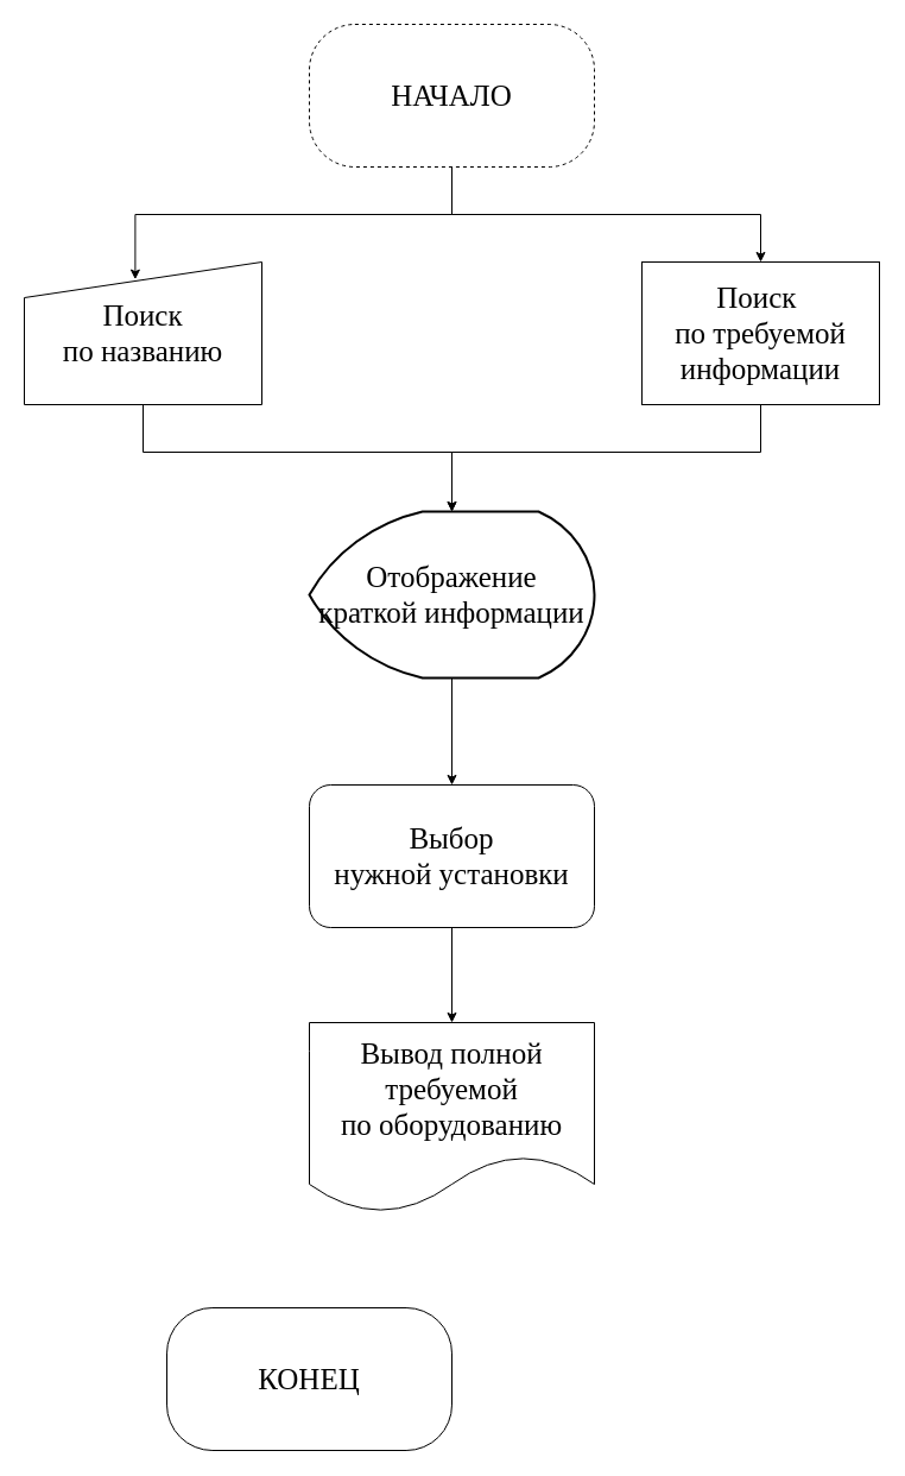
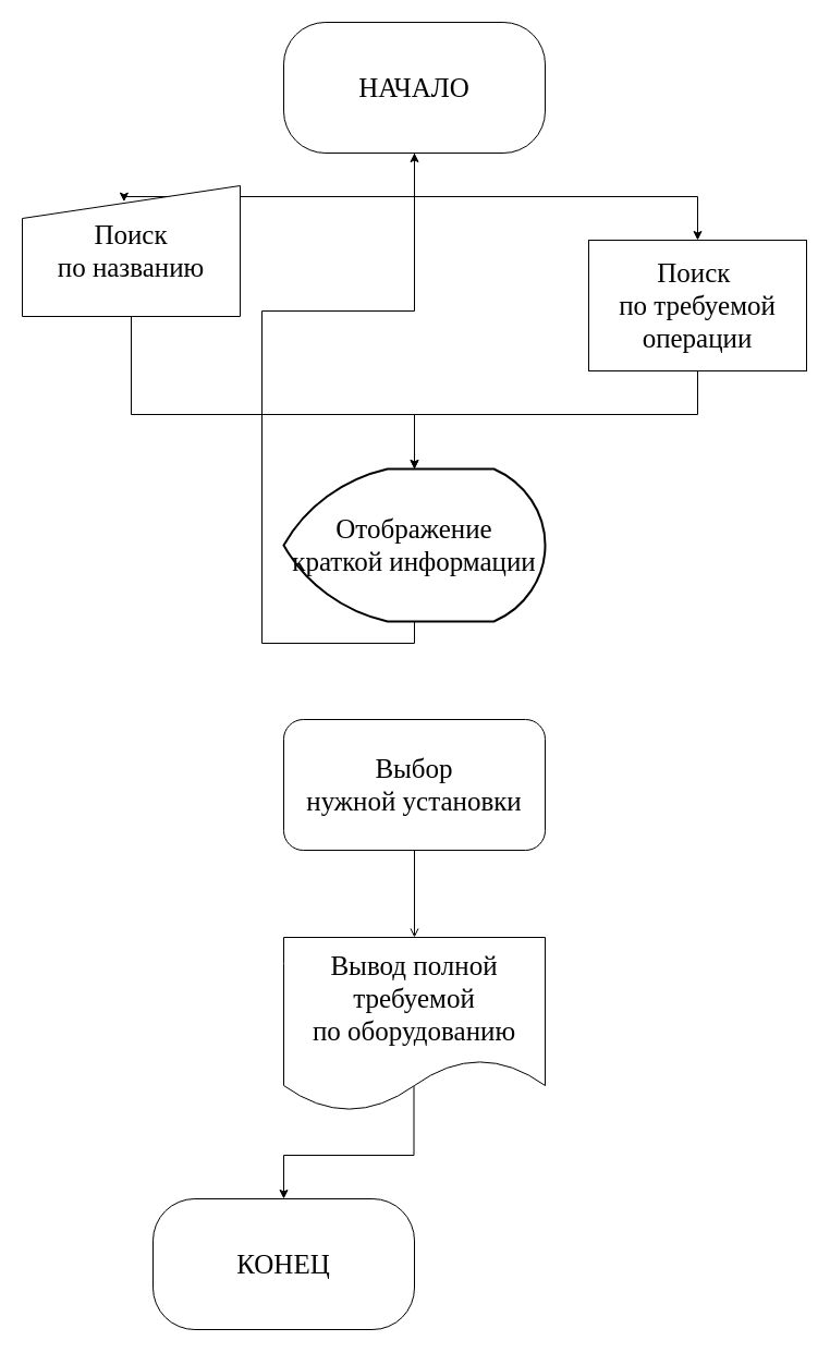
  <mxCell id="0" />
  <mxCell id="1" parent="0" />
  <mxCell id="2" style="edgeStyle=orthogonalEdgeStyle;rounded=0;orthogonalLoop=1;jettySize=auto;html=1;entryX=0.467;entryY=0.122;entryDx=0;entryDy=0;entryPerimeter=0;" edge="1" parent="1" source="4" target="6"><mxGeometry relative="1" as="geometry"><Array as="points"><mxPoint x="380" y="180" /><mxPoint x="113" y="180" /></Array></mxGeometry></mxCell>
  <mxCell id="3" style="edgeStyle=orthogonalEdgeStyle;rounded=0;orthogonalLoop=1;jettySize=auto;html=1;exitX=0.5;exitY=1;exitDx=0;exitDy=0;entryX=0.5;entryY=0;entryDx=0;entryDy=0;" edge="1" parent="1" source="4" target="8"><mxGeometry relative="1" as="geometry" /></mxCell>
- <mxCell id="4" value="&lt;font style=&quot;font-size: 25px;&quot;&gt;НАЧАЛО&lt;/font&gt;" style="rounded=1;whiteSpace=wrap;html=1;arcSize=32;fontFamily=Tahoma;fontSize=25;dashed=1;" vertex="1" parent="1"><mxGeometry x="260" y="20" width="240" height="120" as="geometry" /></mxCell>
+ <mxCell id="4" value="&lt;font style=&quot;font-size: 25px;&quot;&gt;НАЧАЛО&lt;/font&gt;" style="rounded=1;whiteSpace=wrap;html=1;arcSize=32;fontFamily=Tahoma;fontSize=25;" vertex="1" parent="1"><mxGeometry x="260" y="20" width="240" height="120" as="geometry" /></mxCell>
  <mxCell id="5" style="edgeStyle=orthogonalEdgeStyle;rounded=0;orthogonalLoop=1;jettySize=auto;html=1;entryX=0.5;entryY=0;entryDx=0;entryDy=0;entryPerimeter=0;" edge="1" parent="1" source="6" target="10"><mxGeometry relative="1" as="geometry"><Array as="points"><mxPoint x="120" y="380" /><mxPoint x="380" y="380" /></Array></mxGeometry></mxCell>
- <mxCell id="6" value="Поиск &lt;br style=&quot;font-size: 25px;&quot;&gt;по названию" style="shape=manualInput;whiteSpace=wrap;html=1;fontSize=25;fontFamily=Tahoma;" vertex="1" parent="1"><mxGeometry x="20" y="220" width="200" height="120" as="geometry" /></mxCell>
+ <mxCell id="6" value="Поиск &lt;br style=&quot;font-size: 25px;&quot;&gt;по названию" style="shape=manualInput;whiteSpace=wrap;html=1;fontSize=25;fontFamily=Tahoma;" vertex="1" parent="1"><mxGeometry x="20" y="170" width="200" height="120" as="geometry" /></mxCell>
  <mxCell id="7" style="edgeStyle=orthogonalEdgeStyle;rounded=0;orthogonalLoop=1;jettySize=auto;html=1;exitX=0.5;exitY=1;exitDx=0;exitDy=0;entryX=0.5;entryY=0;entryDx=0;entryDy=0;entryPerimeter=0;" edge="1" parent="1" source="8" target="10"><mxGeometry relative="1" as="geometry"><Array as="points"><mxPoint x="640" y="380" /><mxPoint x="380" y="380" /></Array></mxGeometry></mxCell>
- <mxCell id="8" value="Поиск&amp;nbsp;&lt;br style=&quot;font-size: 25px;&quot;&gt;по требуемой информации" style="rounded=0;whiteSpace=wrap;html=1;fontFamily=Tahoma;fontSize=25;" vertex="1" parent="1"><mxGeometry x="540" y="220" width="200" height="120" as="geometry" /></mxCell>
- <mxCell id="9" style="edgeStyle=orthogonalEdgeStyle;rounded=0;orthogonalLoop=1;jettySize=auto;html=1;exitX=0.5;exitY=1;exitDx=0;exitDy=0;exitPerimeter=0;entryX=0.5;entryY=0;entryDx=0;entryDy=0;" edge="1" parent="1" source="10" target="12"><mxGeometry relative="1" as="geometry" /></mxCell>
+ <mxCell id="8" value="Поиск&amp;nbsp;&lt;br style=&quot;font-size: 25px;&quot;&gt;по требуемой операции" style="rounded=0;whiteSpace=wrap;html=1;fontFamily=Tahoma;fontSize=25;" vertex="1" parent="1"><mxGeometry x="540" y="220" width="200" height="120" as="geometry" /></mxCell>
+ <mxCell id="9" style="edgeStyle=orthogonalEdgeStyle;rounded=0;orthogonalLoop=1;jettySize=auto;html=1;exitX=0.5;exitY=1;exitDx=0;exitDy=0;exitPerimeter=0;" edge="1" parent="1" source="10" target="4"><mxGeometry relative="1" as="geometry" /></mxCell>
  <mxCell id="10" value="Отображение &lt;br style=&quot;font-size: 25px;&quot;&gt;краткой информации" style="strokeWidth=2;html=1;shape=mxgraph.flowchart.display;whiteSpace=wrap;fontFamily=Tahoma;fontSize=25;" vertex="1" parent="1"><mxGeometry x="260" y="430" width="240" height="140" as="geometry" /></mxCell>
- <mxCell id="11" style="edgeStyle=orthogonalEdgeStyle;rounded=0;orthogonalLoop=1;jettySize=auto;html=1;exitX=0.5;exitY=1;exitDx=0;exitDy=0;entryX=0.5;entryY=0;entryDx=0;entryDy=0;" edge="1" parent="1" source="12" target="14"><mxGeometry relative="1" as="geometry" /></mxCell>
+ <mxCell id="11" style="edgeStyle=orthogonalEdgeStyle;rounded=0;orthogonalLoop=1;jettySize=auto;html=1;exitX=0.5;exitY=1;exitDx=0;exitDy=0;entryX=0.5;entryY=0;entryDx=0;entryDy=0;endArrow=open;" edge="1" parent="1" source="12" target="14"><mxGeometry relative="1" as="geometry" /></mxCell>
  <mxCell id="12" value="Выбор &lt;br&gt;нужной установки&lt;br&gt;" style="whiteSpace=wrap;html=1;fontFamily=Tahoma;fontSize=25;rounded=1;" vertex="1" parent="1"><mxGeometry x="260" y="660" width="240" height="120" as="geometry" /></mxCell>
+ <mxCell id="13" style="edgeStyle=orthogonalEdgeStyle;rounded=0;orthogonalLoop=1;jettySize=auto;html=1;entryX=0.5;entryY=0;entryDx=0;entryDy=0;exitX=0.498;exitY=0.84;exitDx=0;exitDy=0;exitPerimeter=0;" edge="1" parent="1" source="14" target="15"><mxGeometry relative="1" as="geometry"><mxPoint x="380" y="1020" as="sourcePoint" /></mxGeometry></mxCell>
  <mxCell id="14" value="Вывод полной требуемой&lt;br style=&quot;font-size: 25px;&quot;&gt;по оборудованию" style="shape=document;whiteSpace=wrap;html=1;boundedLbl=1;fontFamily=Tahoma;fontSize=25;" vertex="1" parent="1"><mxGeometry x="260" y="860" width="240" height="160" as="geometry" /></mxCell>
  <mxCell id="15" value="&lt;font style=&quot;font-size: 25px;&quot;&gt;КОНЕЦ&lt;/font&gt;" style="rounded=1;whiteSpace=wrap;html=1;arcSize=32;fontFamily=Tahoma;fontSize=25;" vertex="1" parent="1"><mxGeometry x="140" y="1100" width="240" height="120" as="geometry" /></mxCell>
